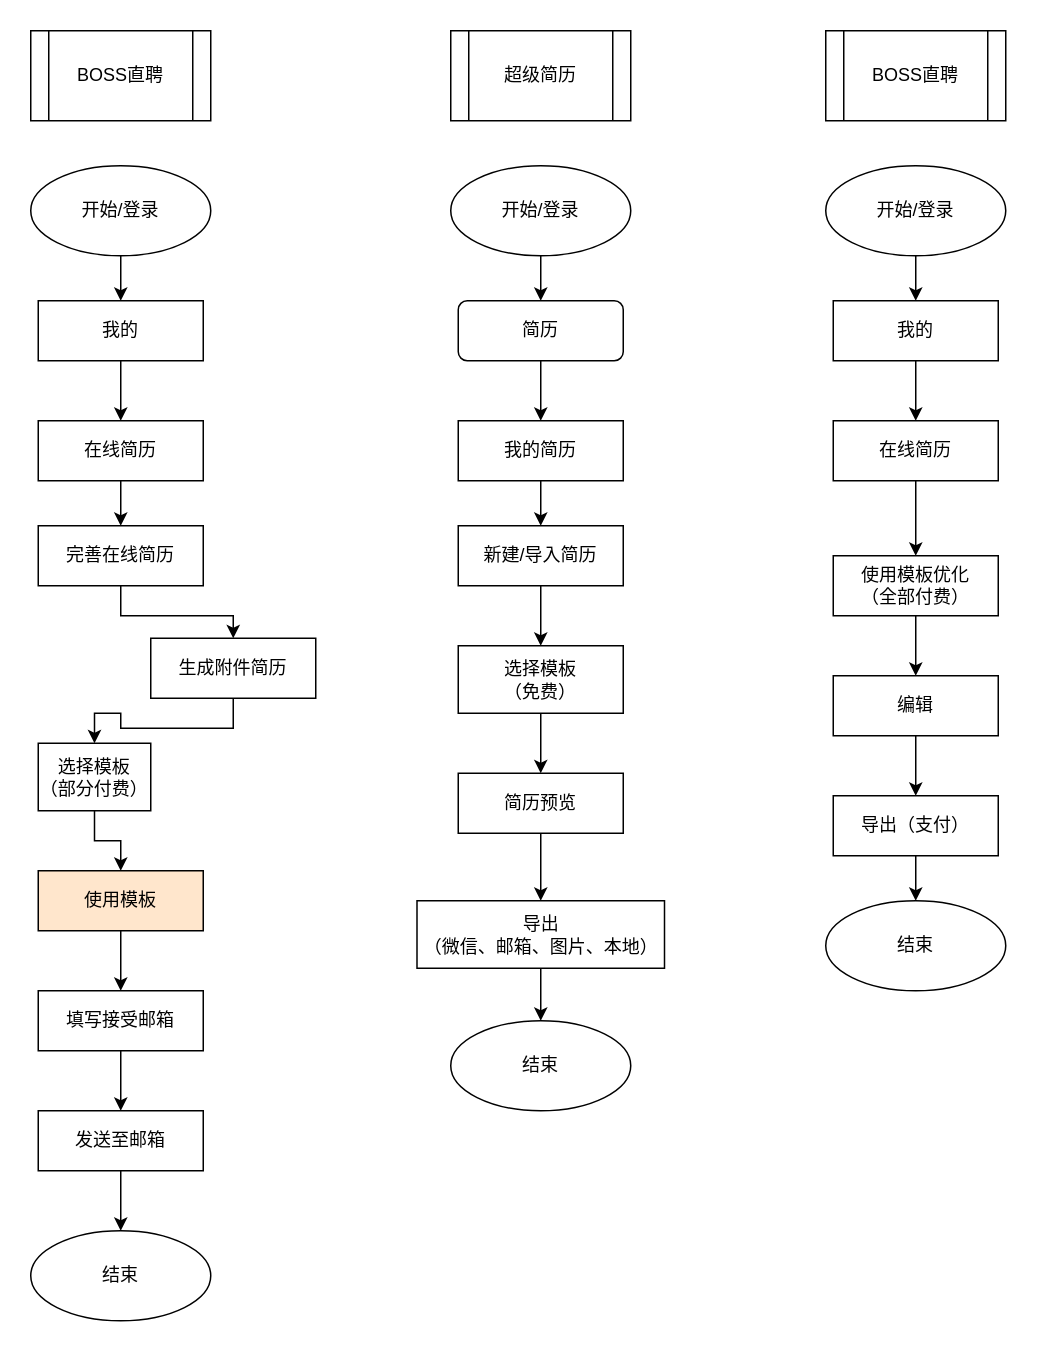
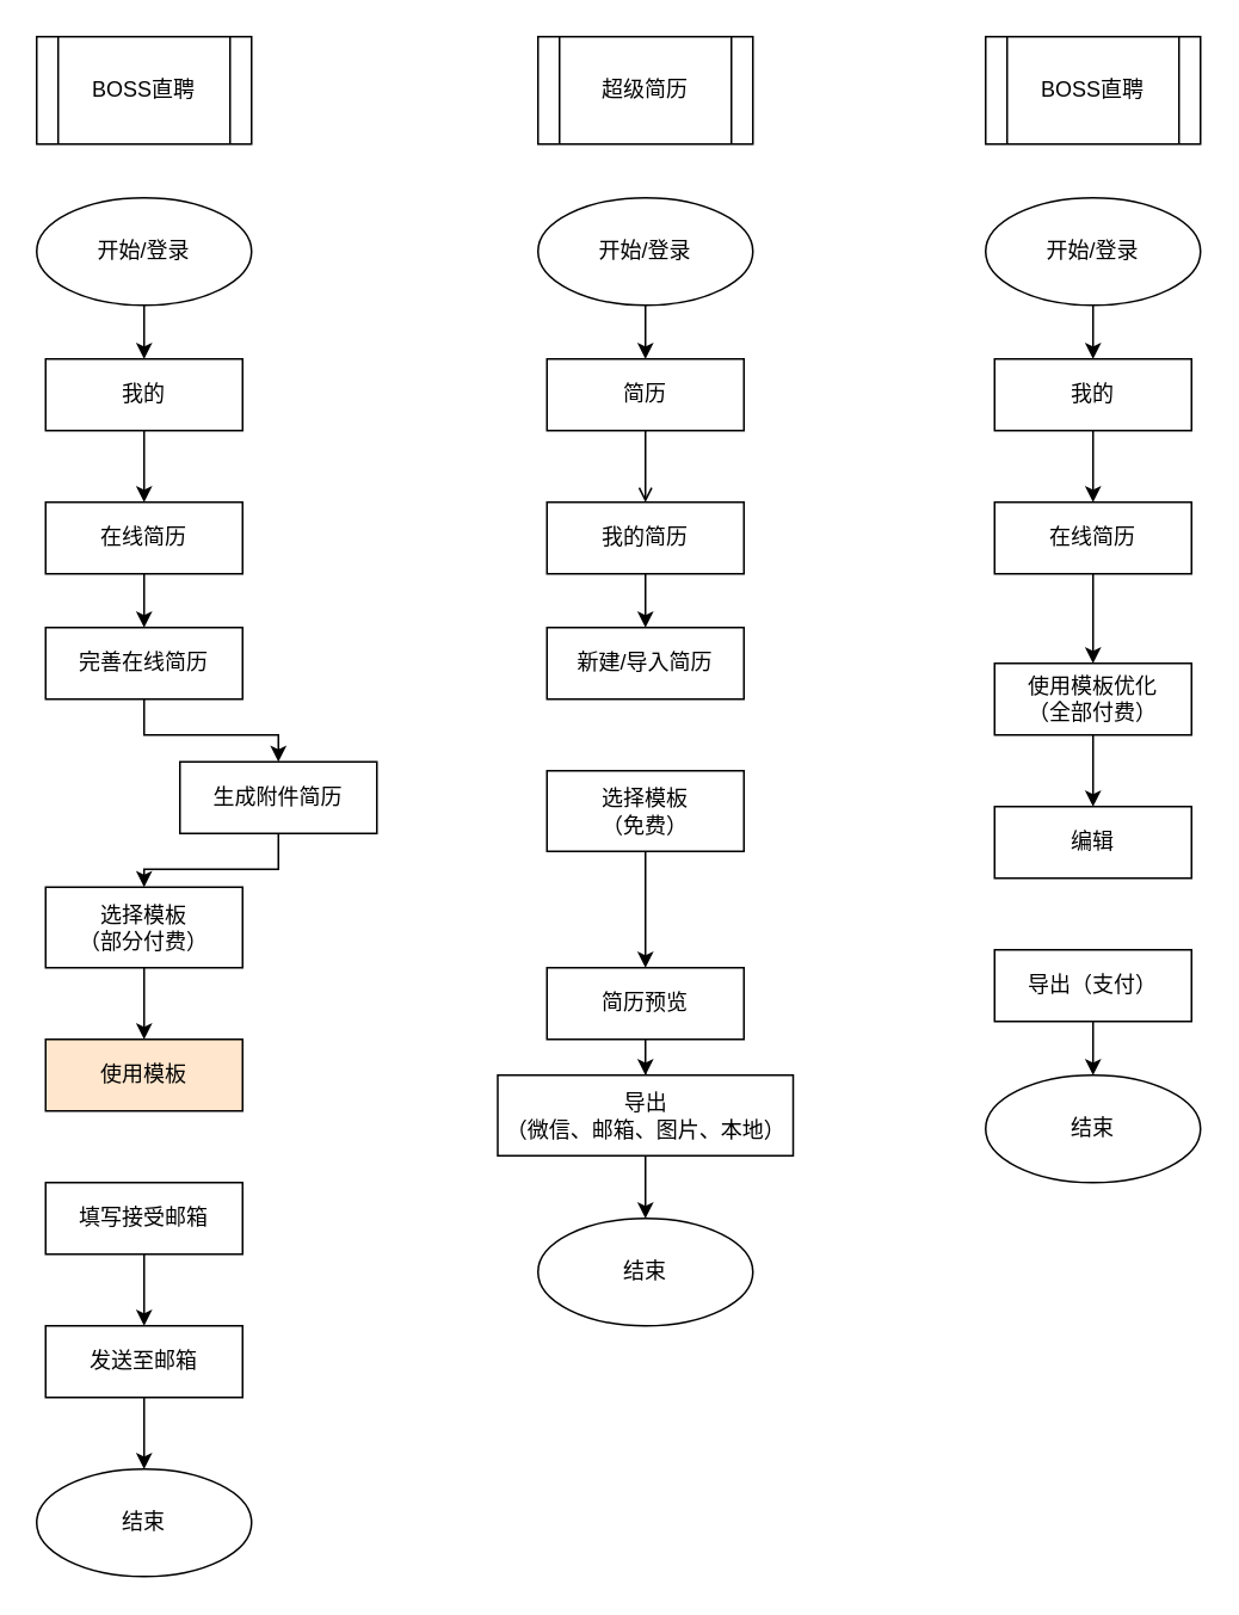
  <mxCell id="0" />
  <mxCell id="1" parent="0" />
  <mxCell id="2" value="BOSS直聘" style="shape=process;whiteSpace=wrap;html=1;backgroundOutline=1;" vertex="1" parent="1"><mxGeometry x="20" y="20" width="120" height="60" as="geometry" /></mxCell>
  <mxCell id="3" value="" style="edgeStyle=orthogonalEdgeStyle;rounded=0;orthogonalLoop=1;jettySize=auto;html=1;" edge="1" parent="1" source="4" target="6"><mxGeometry relative="1" as="geometry" /></mxCell>
  <mxCell id="4" value="开始/登录" style="ellipse;whiteSpace=wrap;html=1;" vertex="1" parent="1"><mxGeometry x="20" y="110" width="120" height="60" as="geometry" /></mxCell>
  <mxCell id="5" value="" style="edgeStyle=orthogonalEdgeStyle;rounded=0;orthogonalLoop=1;jettySize=auto;html=1;" edge="1" parent="1" source="6" target="8"><mxGeometry relative="1" as="geometry" /></mxCell>
  <mxCell id="6" value="我的" style="whiteSpace=wrap;html=1;" vertex="1" parent="1"><mxGeometry x="25" y="200" width="110" height="40" as="geometry" /></mxCell>
  <mxCell id="7" value="" style="edgeStyle=orthogonalEdgeStyle;rounded=0;orthogonalLoop=1;jettySize=auto;html=1;" edge="1" parent="1" source="8" target="10"><mxGeometry relative="1" as="geometry" /></mxCell>
  <mxCell id="8" value="在线简历" style="whiteSpace=wrap;html=1;" vertex="1" parent="1"><mxGeometry x="25" y="280" width="110" height="40" as="geometry" /></mxCell>
  <mxCell id="9" value="" style="edgeStyle=orthogonalEdgeStyle;rounded=0;orthogonalLoop=1;jettySize=auto;html=1;" edge="1" parent="1" source="10" target="12"><mxGeometry relative="1" as="geometry" /></mxCell>
  <mxCell id="10" value="完善在线简历" style="whiteSpace=wrap;html=1;" vertex="1" parent="1"><mxGeometry x="25" y="350" width="110" height="40" as="geometry" /></mxCell>
  <mxCell id="11" value="" style="edgeStyle=orthogonalEdgeStyle;rounded=0;orthogonalLoop=1;jettySize=auto;html=1;" edge="1" parent="1" source="12" target="14"><mxGeometry relative="1" as="geometry" /></mxCell>
  <mxCell id="12" value="生成附件简历" style="whiteSpace=wrap;html=1;" vertex="1" parent="1"><mxGeometry x="100" y="425" width="110" height="40" as="geometry" /></mxCell>
  <mxCell id="13" style="edgeStyle=orthogonalEdgeStyle;rounded=0;orthogonalLoop=1;jettySize=auto;html=1;exitX=0.5;exitY=1;exitDx=0;exitDy=0;" edge="1" parent="1" source="14" target="16"><mxGeometry relative="1" as="geometry" /></mxCell>
- <mxCell id="14" value="选择模板&lt;br&gt;（部分付费）" style="whiteSpace=wrap;html=1;" vertex="1" parent="1"><mxGeometry x="25" y="495" width="75" height="45" as="geometry" /></mxCell>
- <mxCell id="15" value="" style="edgeStyle=orthogonalEdgeStyle;rounded=0;orthogonalLoop=1;jettySize=auto;html=1;" edge="1" parent="1" source="16" target="18"><mxGeometry relative="1" as="geometry" /></mxCell>
+ <mxCell id="14" value="选择模板&lt;br&gt;（部分付费）" style="whiteSpace=wrap;html=1;" vertex="1" parent="1"><mxGeometry x="25" y="495" width="110" height="45" as="geometry" /></mxCell>
  <mxCell id="16" value="使用模板" style="whiteSpace=wrap;html=1;fillColor=#ffe6cc;" vertex="1" parent="1"><mxGeometry x="25" y="580" width="110" height="40" as="geometry" /></mxCell>
  <mxCell id="17" value="" style="edgeStyle=orthogonalEdgeStyle;rounded=0;orthogonalLoop=1;jettySize=auto;html=1;" edge="1" parent="1" source="18" target="20"><mxGeometry relative="1" as="geometry" /></mxCell>
  <mxCell id="18" value="填写接受邮箱" style="whiteSpace=wrap;html=1;" vertex="1" parent="1"><mxGeometry x="25" y="660" width="110" height="40" as="geometry" /></mxCell>
  <mxCell id="19" style="edgeStyle=orthogonalEdgeStyle;rounded=0;orthogonalLoop=1;jettySize=auto;html=1;exitX=0.5;exitY=1;exitDx=0;exitDy=0;entryX=0.5;entryY=0;entryDx=0;entryDy=0;" edge="1" parent="1" source="20" target="21"><mxGeometry relative="1" as="geometry" /></mxCell>
  <mxCell id="20" value="发送至邮箱" style="whiteSpace=wrap;html=1;" vertex="1" parent="1"><mxGeometry x="25" y="740" width="110" height="40" as="geometry" /></mxCell>
  <mxCell id="21" value="结束" style="ellipse;whiteSpace=wrap;html=1;" vertex="1" parent="1"><mxGeometry x="20" y="820" width="120" height="60" as="geometry" /></mxCell>
  <mxCell id="22" value="超级简历" style="shape=process;whiteSpace=wrap;html=1;backgroundOutline=1;" vertex="1" parent="1"><mxGeometry x="300" y="20" width="120" height="60" as="geometry" /></mxCell>
  <mxCell id="23" value="" style="edgeStyle=orthogonalEdgeStyle;rounded=0;orthogonalLoop=1;jettySize=auto;html=1;" edge="1" parent="1" source="24" target="26"><mxGeometry relative="1" as="geometry" /></mxCell>
  <mxCell id="24" value="开始/登录" style="ellipse;whiteSpace=wrap;html=1;" vertex="1" parent="1"><mxGeometry x="300" y="110" width="120" height="60" as="geometry" /></mxCell>
- <mxCell id="25" value="" style="edgeStyle=orthogonalEdgeStyle;rounded=0;orthogonalLoop=1;jettySize=auto;html=1;" edge="1" parent="1" source="26" target="28"><mxGeometry relative="1" as="geometry" /></mxCell>
- <mxCell id="26" value="简历" style="whiteSpace=wrap;html=1;rounded=1;" vertex="1" parent="1"><mxGeometry x="305" y="200" width="110" height="40" as="geometry" /></mxCell>
+ <mxCell id="25" value="" style="edgeStyle=orthogonalEdgeStyle;rounded=0;orthogonalLoop=1;jettySize=auto;html=1;endArrow=open;" edge="1" parent="1" source="26" target="28"><mxGeometry relative="1" as="geometry" /></mxCell>
+ <mxCell id="26" value="简历" style="whiteSpace=wrap;html=1;" vertex="1" parent="1"><mxGeometry x="305" y="200" width="110" height="40" as="geometry" /></mxCell>
  <mxCell id="27" value="" style="edgeStyle=orthogonalEdgeStyle;rounded=0;orthogonalLoop=1;jettySize=auto;html=1;" edge="1" parent="1" source="28" target="30"><mxGeometry relative="1" as="geometry" /></mxCell>
  <mxCell id="28" value="我的简历" style="whiteSpace=wrap;html=1;" vertex="1" parent="1"><mxGeometry x="305" y="280" width="110" height="40" as="geometry" /></mxCell>
- <mxCell id="29" style="edgeStyle=orthogonalEdgeStyle;rounded=0;orthogonalLoop=1;jettySize=auto;html=1;exitX=0.5;exitY=1;exitDx=0;exitDy=0;" edge="1" parent="1" source="30" target="32"><mxGeometry relative="1" as="geometry" /></mxCell>
  <mxCell id="30" value="新建/导入简历" style="whiteSpace=wrap;html=1;" vertex="1" parent="1"><mxGeometry x="305" y="350" width="110" height="40" as="geometry" /></mxCell>
  <mxCell id="31" style="edgeStyle=orthogonalEdgeStyle;rounded=0;orthogonalLoop=1;jettySize=auto;html=1;exitX=0.5;exitY=1;exitDx=0;exitDy=0;" edge="1" parent="1" source="32" target="34"><mxGeometry relative="1" as="geometry" /></mxCell>
  <mxCell id="32" value="选择模板&lt;br&gt;（免费）" style="whiteSpace=wrap;html=1;" vertex="1" parent="1"><mxGeometry x="305" y="430" width="110" height="45" as="geometry" /></mxCell>
  <mxCell id="33" value="" style="edgeStyle=orthogonalEdgeStyle;rounded=0;orthogonalLoop=1;jettySize=auto;html=1;" edge="1" parent="1" source="34" target="36"><mxGeometry relative="1" as="geometry" /></mxCell>
- <mxCell id="34" value="简历预览" style="whiteSpace=wrap;html=1;" vertex="1" parent="1"><mxGeometry x="305" y="515" width="110" height="40" as="geometry" /></mxCell>
+ <mxCell id="34" value="简历预览" style="whiteSpace=wrap;html=1;" vertex="1" parent="1"><mxGeometry x="305" y="540" width="110" height="40" as="geometry" /></mxCell>
  <mxCell id="35" style="edgeStyle=orthogonalEdgeStyle;rounded=0;orthogonalLoop=1;jettySize=auto;html=1;exitX=0.5;exitY=1;exitDx=0;exitDy=0;" edge="1" parent="1" source="36" target="37"><mxGeometry relative="1" as="geometry" /></mxCell>
  <mxCell id="36" value="导出&lt;br&gt;（微信、邮箱、图片、本地）" style="whiteSpace=wrap;html=1;" vertex="1" parent="1"><mxGeometry x="277.5" y="600" width="165" height="45" as="geometry" /></mxCell>
  <mxCell id="37" value="结束" style="ellipse;whiteSpace=wrap;html=1;" vertex="1" parent="1"><mxGeometry x="300" y="680" width="120" height="60" as="geometry" /></mxCell>
  <mxCell id="38" value="BOSS直聘" style="shape=process;whiteSpace=wrap;html=1;backgroundOutline=1;" vertex="1" parent="1"><mxGeometry x="550" y="20" width="120" height="60" as="geometry" /></mxCell>
  <mxCell id="39" value="" style="edgeStyle=orthogonalEdgeStyle;rounded=0;orthogonalLoop=1;jettySize=auto;html=1;" edge="1" parent="1" source="40" target="42"><mxGeometry relative="1" as="geometry" /></mxCell>
  <mxCell id="40" value="开始/登录" style="ellipse;whiteSpace=wrap;html=1;" vertex="1" parent="1"><mxGeometry x="550" y="110" width="120" height="60" as="geometry" /></mxCell>
  <mxCell id="41" value="" style="edgeStyle=orthogonalEdgeStyle;rounded=0;orthogonalLoop=1;jettySize=auto;html=1;" edge="1" parent="1" source="42" target="44"><mxGeometry relative="1" as="geometry" /></mxCell>
  <mxCell id="42" value="我的" style="whiteSpace=wrap;html=1;" vertex="1" parent="1"><mxGeometry x="555" y="200" width="110" height="40" as="geometry" /></mxCell>
  <mxCell id="43" style="edgeStyle=orthogonalEdgeStyle;rounded=0;orthogonalLoop=1;jettySize=auto;html=1;exitX=0.5;exitY=1;exitDx=0;exitDy=0;" edge="1" parent="1" source="44" target="46"><mxGeometry relative="1" as="geometry" /></mxCell>
  <mxCell id="44" value="在线简历" style="whiteSpace=wrap;html=1;" vertex="1" parent="1"><mxGeometry x="555" y="280" width="110" height="40" as="geometry" /></mxCell>
  <mxCell id="45" style="edgeStyle=orthogonalEdgeStyle;rounded=0;orthogonalLoop=1;jettySize=auto;html=1;exitX=0.5;exitY=1;exitDx=0;exitDy=0;" edge="1" parent="1" source="46" target="48"><mxGeometry relative="1" as="geometry" /></mxCell>
  <mxCell id="46" value="使用模板优化&lt;br&gt;（全部付费）" style="whiteSpace=wrap;html=1;" vertex="1" parent="1"><mxGeometry x="555" y="370" width="110" height="40" as="geometry" /></mxCell>
- <mxCell id="47" value="" style="edgeStyle=orthogonalEdgeStyle;rounded=0;orthogonalLoop=1;jettySize=auto;html=1;" edge="1" parent="1" source="48" target="50"><mxGeometry relative="1" as="geometry" /></mxCell>
  <mxCell id="48" value="编辑" style="whiteSpace=wrap;html=1;" vertex="1" parent="1"><mxGeometry x="555" y="450" width="110" height="40" as="geometry" /></mxCell>
  <mxCell id="49" style="edgeStyle=orthogonalEdgeStyle;rounded=0;orthogonalLoop=1;jettySize=auto;html=1;exitX=0.5;exitY=1;exitDx=0;exitDy=0;entryX=0.5;entryY=0;entryDx=0;entryDy=0;" edge="1" parent="1" source="50" target="51"><mxGeometry relative="1" as="geometry" /></mxCell>
  <mxCell id="50" value="导出（支付）" style="whiteSpace=wrap;html=1;" vertex="1" parent="1"><mxGeometry x="555" y="530" width="110" height="40" as="geometry" /></mxCell>
  <mxCell id="51" value="结束" style="ellipse;whiteSpace=wrap;html=1;" vertex="1" parent="1"><mxGeometry x="550" y="600" width="120" height="60" as="geometry" /></mxCell>
